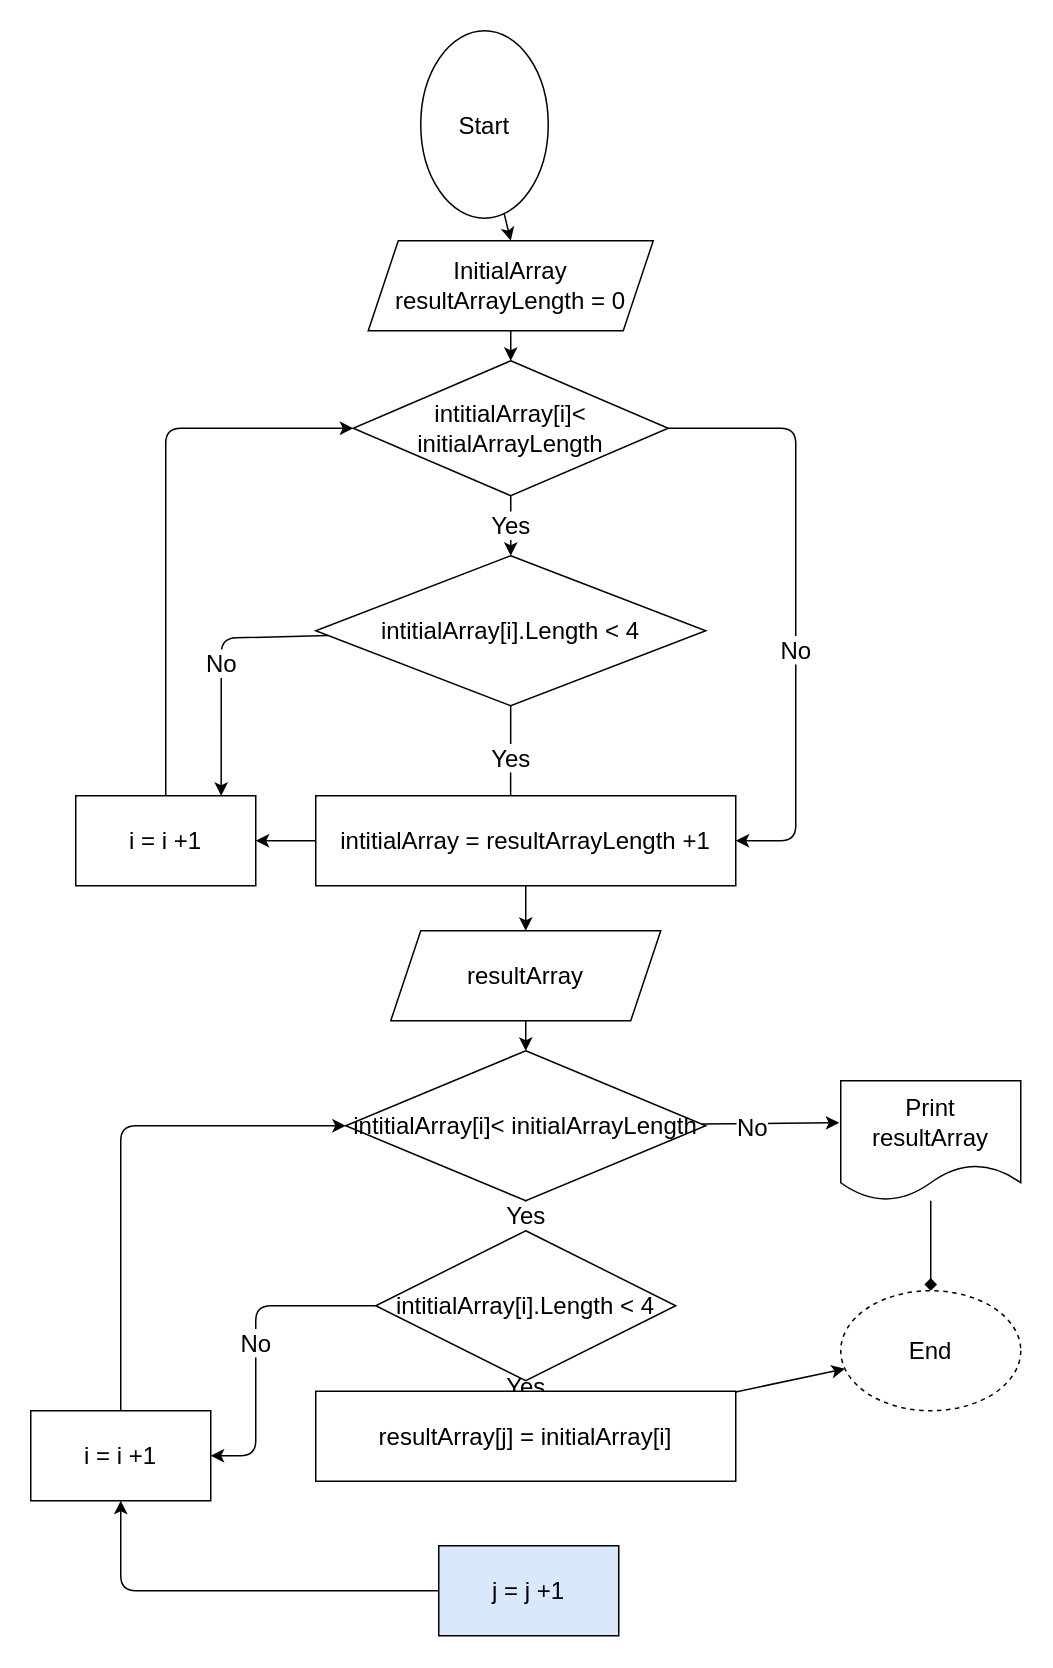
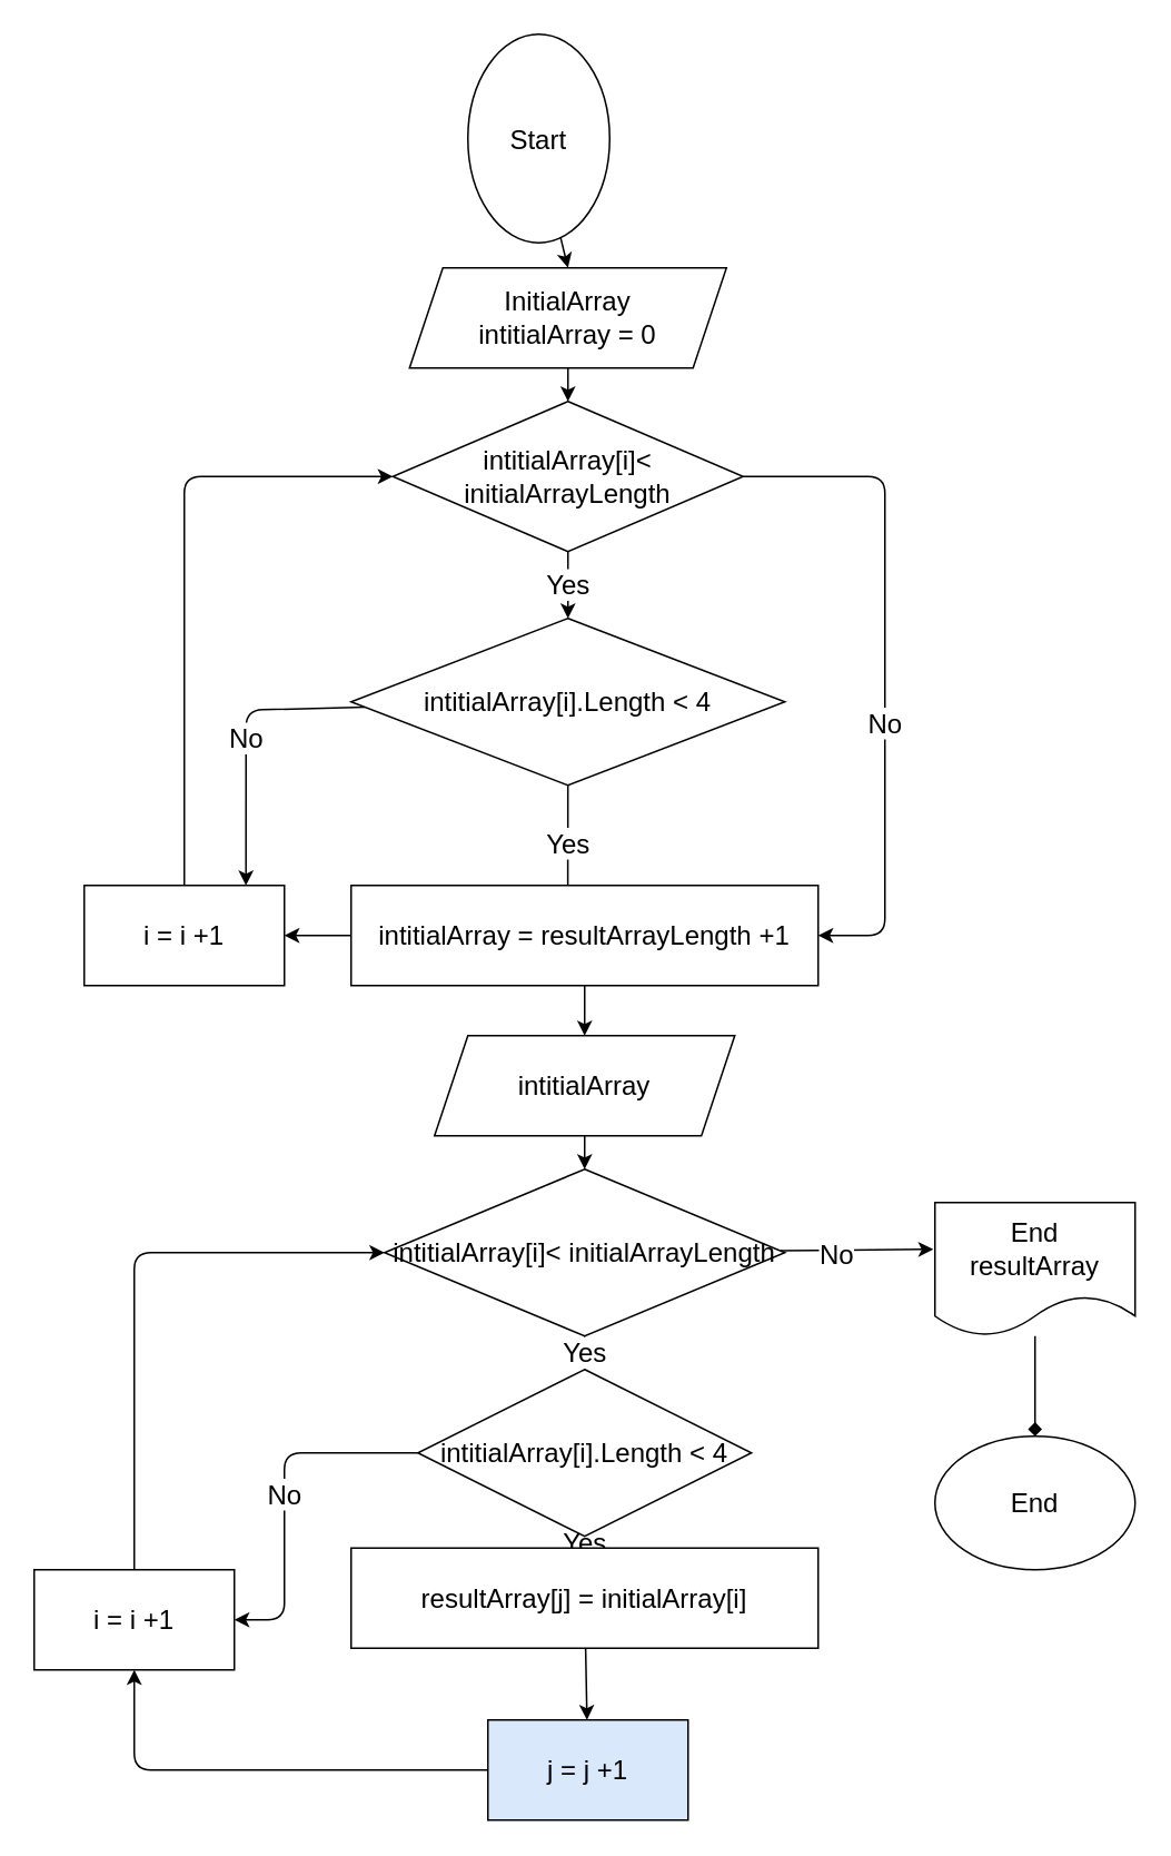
  <mxCell id="0" />
  <mxCell id="1" parent="0" />
  <mxCell id="2" style="edgeStyle=none;html=1;entryX=0.5;entryY=0;entryDx=0;entryDy=0;fontSize=16;" edge="1" parent="1" source="3" target="5"><mxGeometry relative="1" as="geometry" /></mxCell>
  <mxCell id="3" value="Start" style="ellipse;whiteSpace=wrap;html=1;fontSize=16;" vertex="1" parent="1"><mxGeometry x="280" y="20" width="85" height="125" as="geometry" /></mxCell>
  <mxCell id="4" value="" style="edgeStyle=none;html=1;fontSize=16;" edge="1" parent="1" source="5" target="9"><mxGeometry relative="1" as="geometry" /></mxCell>
- <mxCell id="5" value="InitialArray&lt;br style=&quot;font-size: 16px;&quot;&gt;resultArrayLength = 0" style="shape=parallelogram;perimeter=parallelogramPerimeter;whiteSpace=wrap;html=1;fixedSize=1;fontSize=16;" vertex="1" parent="1"><mxGeometry x="245" y="160" width="190" height="60" as="geometry" /></mxCell>
+ <mxCell id="5" value="InitialArray&lt;br style=&quot;font-size: 16px;&quot;&gt;intitialArray = 0" style="shape=parallelogram;perimeter=parallelogramPerimeter;whiteSpace=wrap;html=1;fixedSize=1;fontSize=16;" vertex="1" parent="1"><mxGeometry x="245" y="160" width="190" height="60" as="geometry" /></mxCell>
  <mxCell id="6" value="&lt;font style=&quot;font-size: 16px;&quot;&gt;Yes&lt;/font&gt;" style="edgeStyle=none;html=1;entryX=0.5;entryY=0;entryDx=0;entryDy=0;fontSize=16;" edge="1" parent="1" source="9" target="12"><mxGeometry relative="1" as="geometry" /></mxCell>
  <mxCell id="7" style="edgeStyle=none;html=1;entryX=1;entryY=0.5;entryDx=0;entryDy=0;fontSize=16;" edge="1" parent="1" source="9" target="15"><mxGeometry relative="1" as="geometry"><Array as="points"><mxPoint x="530" y="285" /><mxPoint x="530" y="560" /></Array></mxGeometry></mxCell>
  <mxCell id="8" value="No" style="edgeLabel;html=1;align=center;verticalAlign=middle;resizable=0;points=[];fontSize=16;" vertex="1" connectable="0" parent="7"><mxGeometry x="0.16" y="-1" relative="1" as="geometry"><mxPoint as="offset" /></mxGeometry></mxCell>
  <mxCell id="9" value="intitialArray[i]&amp;lt; initialArrayLength" style="rhombus;whiteSpace=wrap;html=1;fontSize=16;" vertex="1" parent="1"><mxGeometry x="235" y="240" width="210" height="90" as="geometry" /></mxCell>
  <mxCell id="10" value="&lt;font style=&quot;font-size: 16px;&quot;&gt;Yes&lt;/font&gt;" style="edgeStyle=none;html=1;entryX=0.464;entryY=0.167;entryDx=0;entryDy=0;entryPerimeter=0;fontSize=16;" edge="1" parent="1" source="12" target="15"><mxGeometry relative="1" as="geometry" /></mxCell>
  <mxCell id="11" value="&lt;font style=&quot;font-size: 16px;&quot;&gt;No&lt;/font&gt;" style="edgeStyle=none;html=1;entryX=0.808;entryY=0;entryDx=0;entryDy=0;entryPerimeter=0;fontSize=16;" edge="1" parent="1" source="12" target="17"><mxGeometry relative="1" as="geometry"><mxPoint x="147" y="520" as="targetPoint" /><Array as="points"><mxPoint x="147" y="425" /></Array></mxGeometry></mxCell>
  <mxCell id="12" value="&lt;span style=&quot;font-size: 16px;&quot;&gt;intitialArray[i].Length &amp;lt; 4&lt;/span&gt;" style="rhombus;whiteSpace=wrap;html=1;fontSize=16;" vertex="1" parent="1"><mxGeometry x="210" y="370" width="260" height="100" as="geometry" /></mxCell>
  <mxCell id="13" style="edgeStyle=none;html=1;entryX=1;entryY=0.5;entryDx=0;entryDy=0;fontSize=16;" edge="1" parent="1" source="15" target="17"><mxGeometry relative="1" as="geometry" /></mxCell>
  <mxCell id="14" value="" style="edgeStyle=none;html=1;fontSize=16;" edge="1" parent="1" source="15" target="19"><mxGeometry relative="1" as="geometry" /></mxCell>
  <mxCell id="15" value="&lt;span style=&quot;font-size: 16px;&quot;&gt;intitialArray =&amp;nbsp;&lt;/span&gt;resultArrayLength +1" style="rounded=0;whiteSpace=wrap;html=1;fontSize=16;" vertex="1" parent="1"><mxGeometry x="210" y="530" width="280" height="60" as="geometry" /></mxCell>
  <mxCell id="16" style="edgeStyle=none;html=1;entryX=0;entryY=0.5;entryDx=0;entryDy=0;fontSize=16;" edge="1" parent="1" source="17" target="9"><mxGeometry relative="1" as="geometry"><mxPoint x="230" y="280" as="targetPoint" /><Array as="points"><mxPoint x="110" y="285" /></Array></mxGeometry></mxCell>
  <mxCell id="17" value="i = i +1" style="rounded=0;whiteSpace=wrap;html=1;fontSize=16;" vertex="1" parent="1"><mxGeometry x="50" y="530" width="120" height="60" as="geometry" /></mxCell>
  <mxCell id="18" style="edgeStyle=none;html=1;entryX=0.5;entryY=0;entryDx=0;entryDy=0;fontSize=16;" edge="1" parent="1" source="19" target="23"><mxGeometry relative="1" as="geometry" /></mxCell>
- <mxCell id="19" value="resultArray" style="shape=parallelogram;perimeter=parallelogramPerimeter;whiteSpace=wrap;html=1;fixedSize=1;fontSize=16;" vertex="1" parent="1"><mxGeometry x="260" y="620" width="180" height="60" as="geometry" /></mxCell>
+ <mxCell id="19" value="intitialArray" style="shape=parallelogram;perimeter=parallelogramPerimeter;whiteSpace=wrap;html=1;fixedSize=1;fontSize=16;" vertex="1" parent="1"><mxGeometry x="260" y="620" width="180" height="60" as="geometry" /></mxCell>
  <mxCell id="20" value="Yes" style="edgeStyle=none;html=1;fontSize=16;" edge="1" parent="1" source="23" target="26"><mxGeometry relative="1" as="geometry" /></mxCell>
  <mxCell id="21" style="edgeStyle=none;html=1;entryX=-0.008;entryY=0.35;entryDx=0;entryDy=0;entryPerimeter=0;fontSize=16;" edge="1" parent="1" source="23" target="34"><mxGeometry relative="1" as="geometry" /></mxCell>
  <mxCell id="22" value="No" style="edgeLabel;html=1;align=center;verticalAlign=middle;resizable=0;points=[];fontSize=16;" vertex="1" connectable="0" parent="21"><mxGeometry x="-0.288" y="-2" relative="1" as="geometry"><mxPoint as="offset" /></mxGeometry></mxCell>
  <mxCell id="23" value="intitialArray[i]&amp;lt; initialArrayLength" style="rhombus;whiteSpace=wrap;html=1;fontSize=16;" vertex="1" parent="1"><mxGeometry x="230" y="700" width="240" height="100" as="geometry" /></mxCell>
  <mxCell id="24" value="Yes" style="edgeStyle=none;html=1;fontSize=16;" edge="1" parent="1" source="26" target="28"><mxGeometry relative="1" as="geometry" /></mxCell>
  <mxCell id="25" value="No" style="edgeStyle=none;html=1;entryX=1;entryY=0.5;entryDx=0;entryDy=0;fontSize=16;" edge="1" parent="1" source="26" target="30"><mxGeometry relative="1" as="geometry"><Array as="points"><mxPoint x="170" y="870" /><mxPoint x="170" y="970" /></Array></mxGeometry></mxCell>
  <mxCell id="26" value="&lt;span style=&quot;font-size: 16px;&quot;&gt;intitialArray[i].Length &amp;lt; 4&lt;/span&gt;" style="rhombus;whiteSpace=wrap;html=1;fontSize=16;" vertex="1" parent="1"><mxGeometry x="250" y="820" width="200" height="100" as="geometry" /></mxCell>
- <mxCell id="27" value="" style="edgeStyle=none;html=1;fontSize=16;" edge="1" parent="1" source="28" target="35"><mxGeometry relative="1" as="geometry" /></mxCell>
+ <mxCell id="27" value="" style="edgeStyle=none;html=1;fontSize=16;" edge="1" parent="1" source="28" target="32"><mxGeometry relative="1" as="geometry" /></mxCell>
  <mxCell id="28" value="&lt;span style=&quot;font-size: 16px;&quot;&gt;resultArray[j] = initialArray[i]&lt;/span&gt;" style="rounded=0;whiteSpace=wrap;html=1;fontSize=16;" vertex="1" parent="1"><mxGeometry x="210" y="927" width="280" height="60" as="geometry" /></mxCell>
  <mxCell id="29" style="edgeStyle=none;html=1;entryX=0;entryY=0.5;entryDx=0;entryDy=0;fontSize=16;" edge="1" parent="1" source="30" target="23"><mxGeometry relative="1" as="geometry"><Array as="points"><mxPoint x="80" y="750" /></Array></mxGeometry></mxCell>
  <mxCell id="30" value="i = i +1" style="rounded=0;whiteSpace=wrap;html=1;fontSize=16;" vertex="1" parent="1"><mxGeometry x="20" y="940" width="120" height="60" as="geometry" /></mxCell>
  <mxCell id="31" style="edgeStyle=none;html=1;entryX=0.5;entryY=1;entryDx=0;entryDy=0;fontSize=16;" edge="1" parent="1" source="32" target="30"><mxGeometry relative="1" as="geometry"><Array as="points"><mxPoint x="80" y="1060" /></Array></mxGeometry></mxCell>
  <mxCell id="32" value="j = j +1" style="rounded=0;whiteSpace=wrap;html=1;fontSize=16;fillColor=#dae8fc;" vertex="1" parent="1"><mxGeometry x="292" y="1030" width="120" height="60" as="geometry" /></mxCell>
  <mxCell id="33" value="" style="edgeStyle=none;html=1;fontSize=16;endArrow=diamond;" edge="1" parent="1" source="34" target="35"><mxGeometry relative="1" as="geometry" /></mxCell>
- <mxCell id="34" value="Print&lt;br&gt;resultArray" style="shape=document;whiteSpace=wrap;html=1;boundedLbl=1;fontSize=16;" vertex="1" parent="1"><mxGeometry x="560" y="720" width="120" height="80" as="geometry" /></mxCell>
- <mxCell id="35" value="End" style="ellipse;whiteSpace=wrap;html=1;fontSize=16;dashed=1;" vertex="1" parent="1"><mxGeometry x="560" y="860" width="120" height="80" as="geometry" /></mxCell>
+ <mxCell id="34" value="End&lt;br&gt;resultArray" style="shape=document;whiteSpace=wrap;html=1;boundedLbl=1;fontSize=16;" vertex="1" parent="1"><mxGeometry x="560" y="720" width="120" height="80" as="geometry" /></mxCell>
+ <mxCell id="35" value="End" style="ellipse;whiteSpace=wrap;html=1;fontSize=16;" vertex="1" parent="1"><mxGeometry x="560" y="860" width="120" height="80" as="geometry" /></mxCell>
